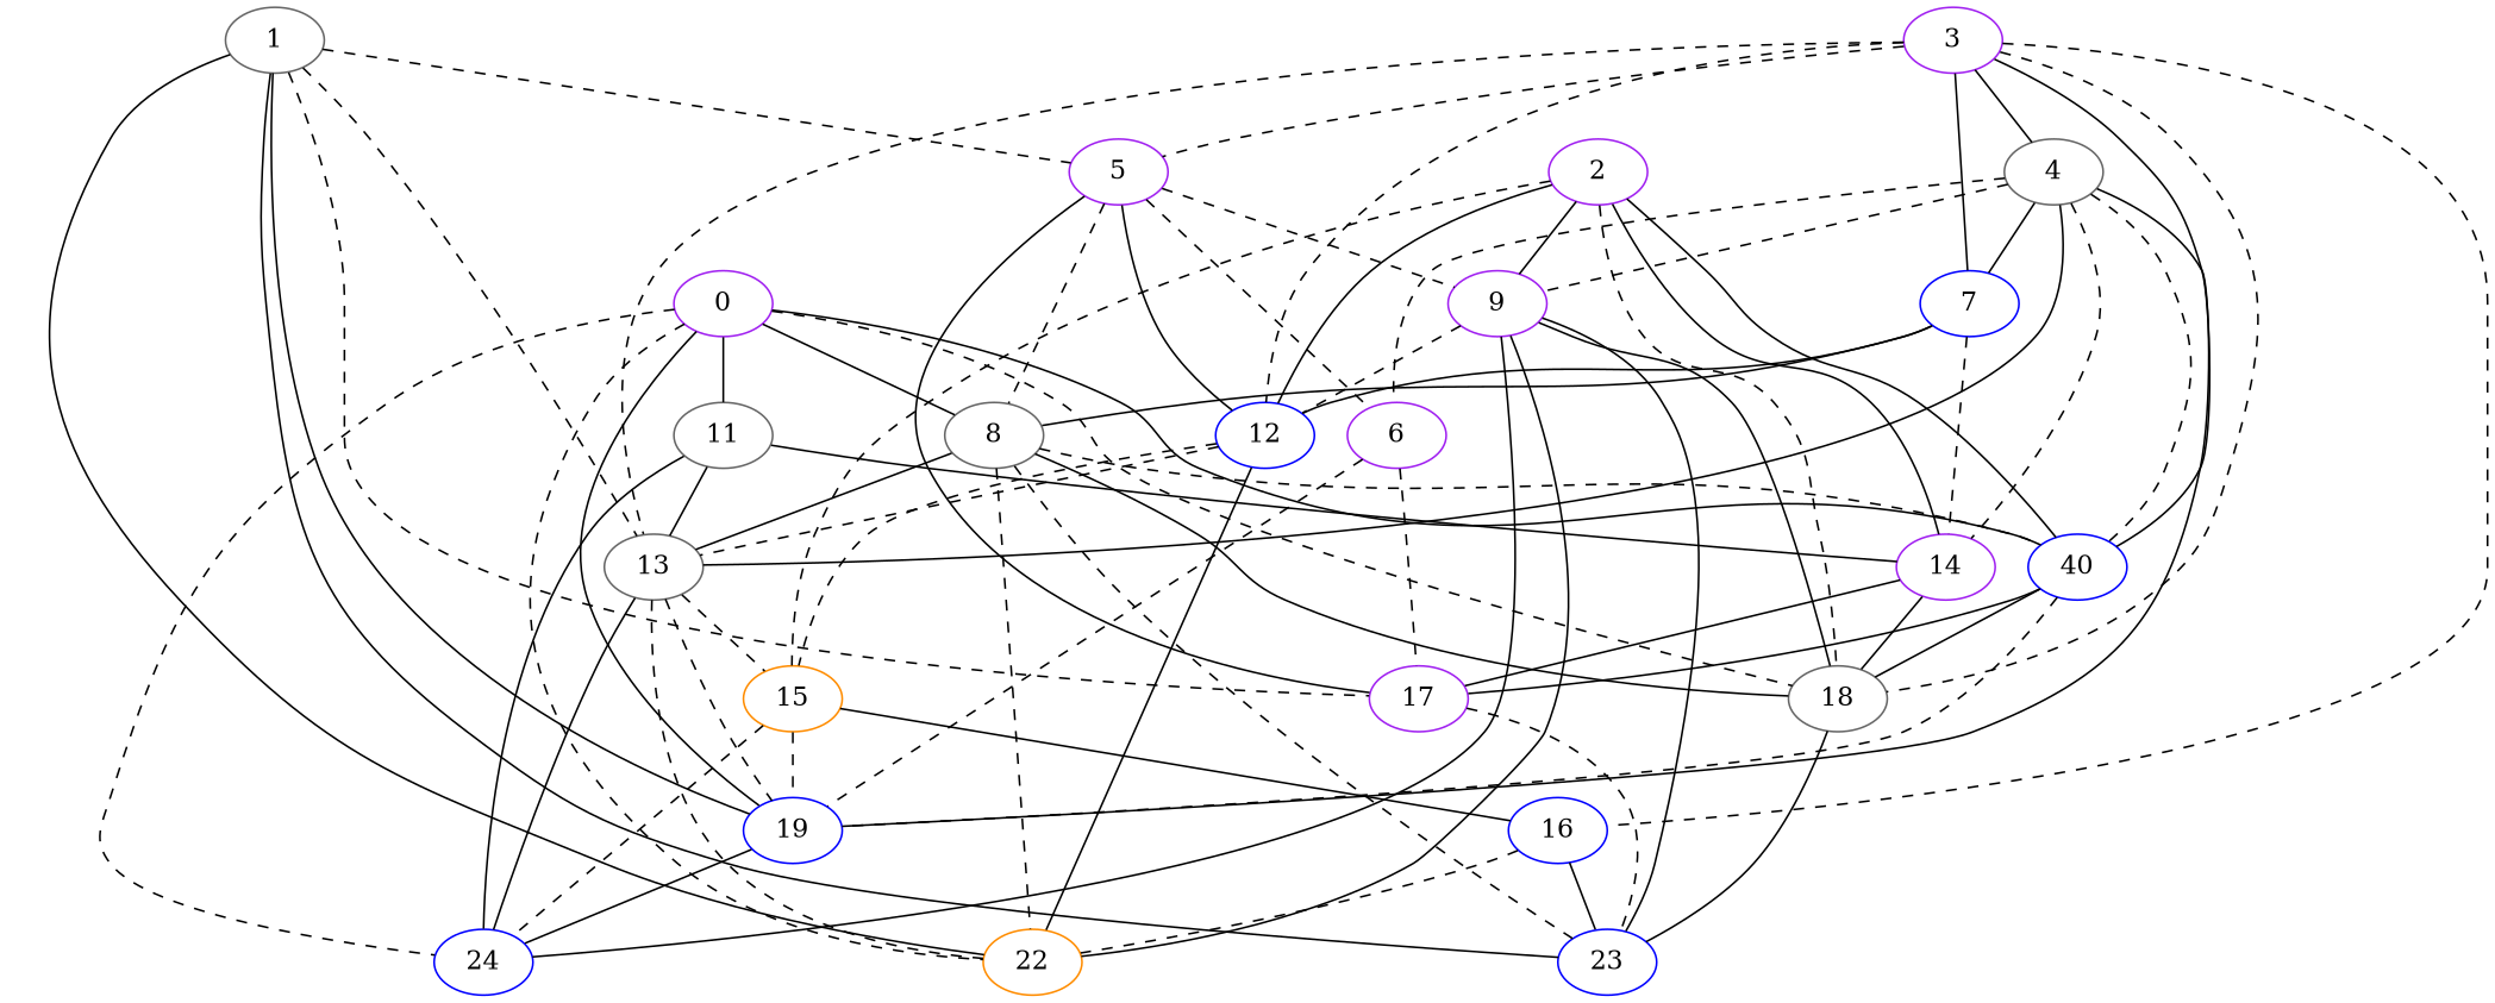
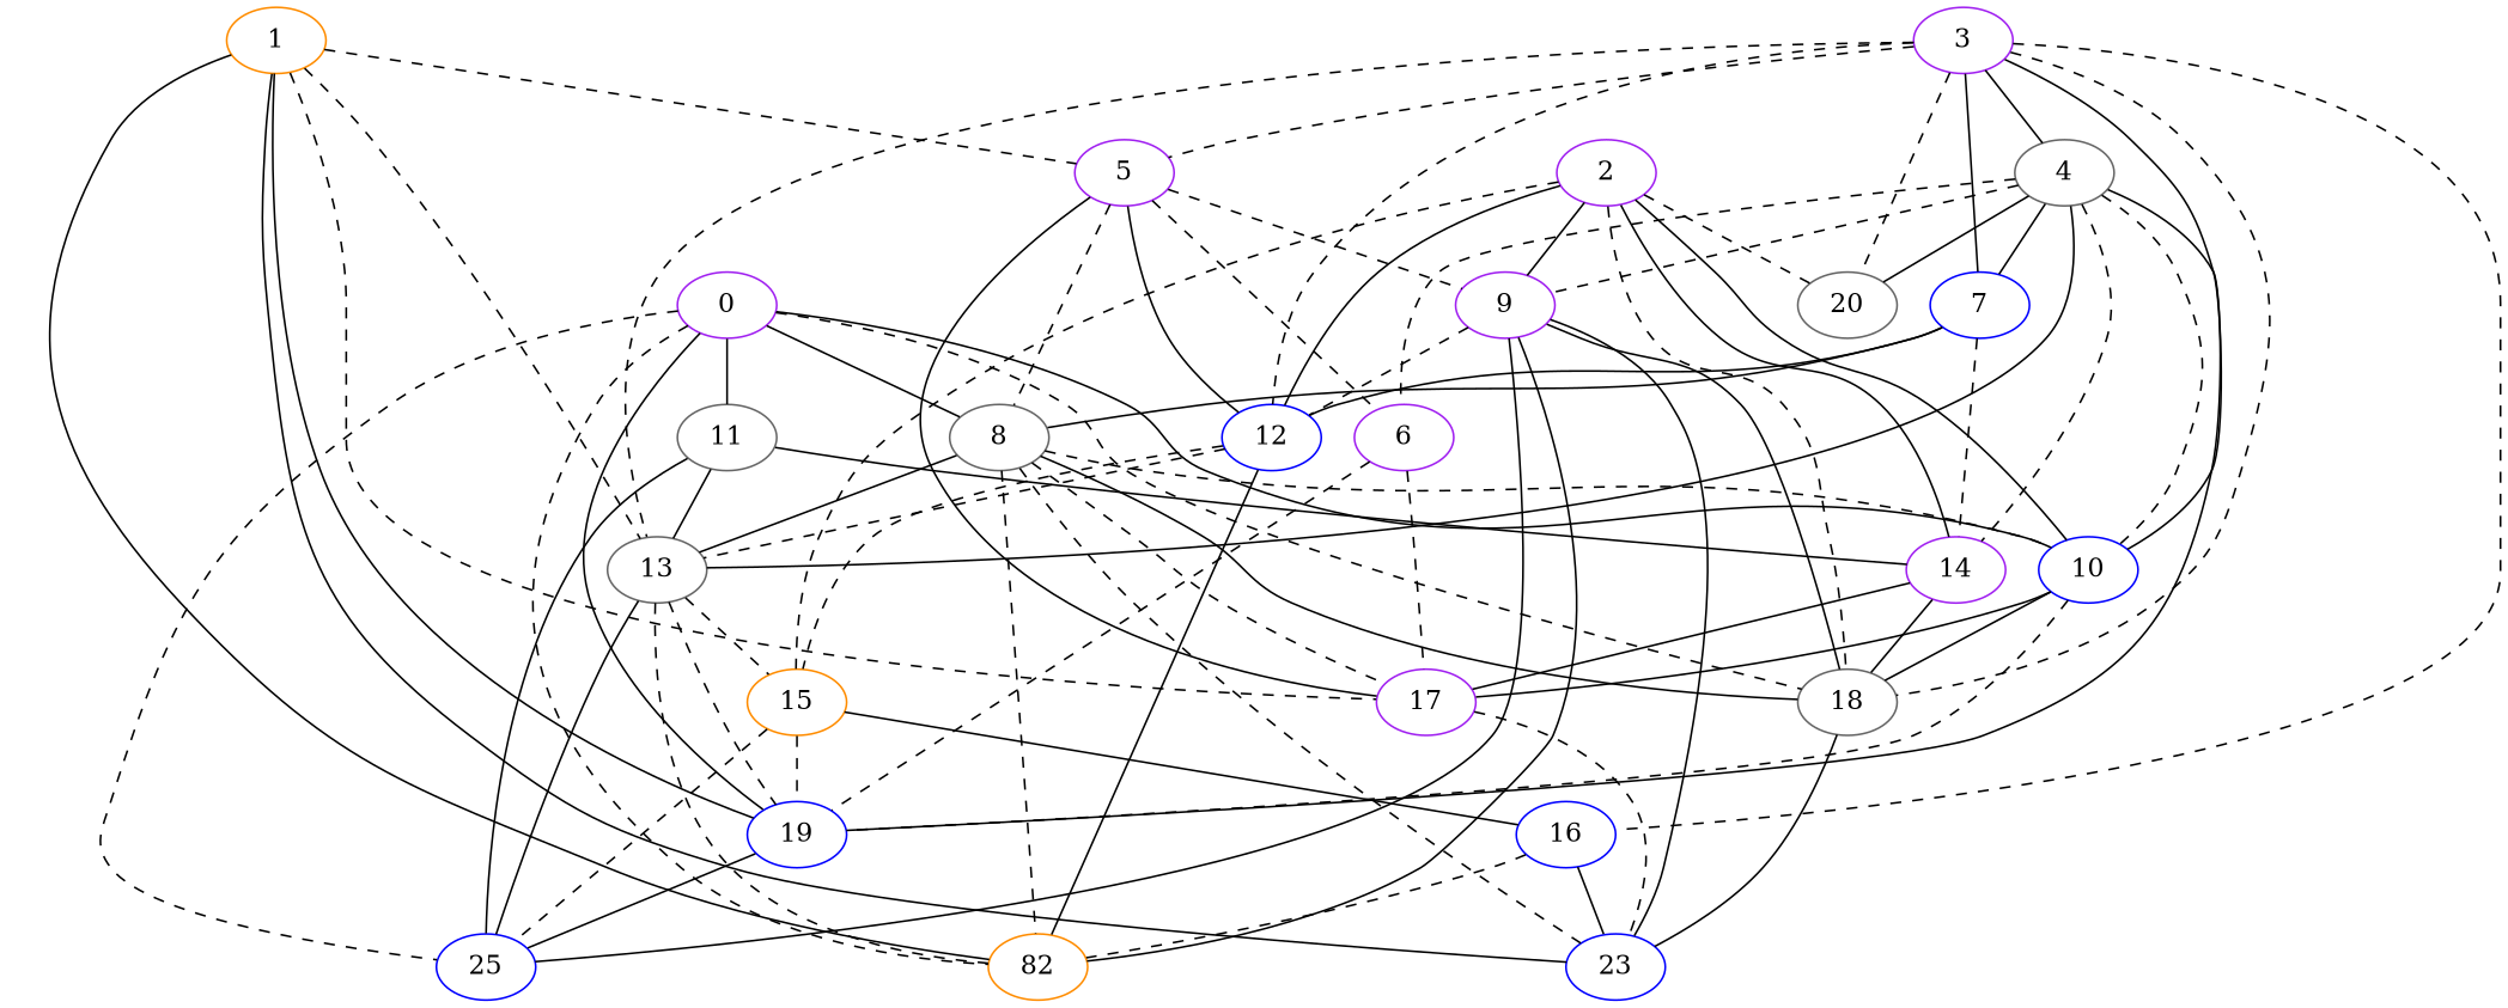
  strict graph {
    node [color=purple]
    edge [is_available=True prob=1.0 style=solid]
    8 [color=gray40]
    0
-   10 [color=blue label=40]
+   10 [color=blue]
    11 [color=gray40]
    18 [color=gray40]
    19 [color=blue]
-   22 [color=darkorange]
-   24 [color=blue]
+   22 [color=darkorange label=82]
+   24 [color=blue label=25]
    13 [color=gray40]
    17
    23 [color=blue]
    14
-   1 [color=gray40]
+   1 [color=darkorange]
    5
    9
    12 [color=blue]
    6
    15 [color=darkorange]
    2
+   20 [color=gray40]
    16 [color=blue]
    3
    4 [color=gray40]
    7 [color=blue]
    8 -- 10 [prob=0.727587179583 style=dashed]
    8 -- 18 [prob=0.142917553421]
    8 -- 22 [prob=0.488807286997 style=dashed]
    8 -- 13 [prob=0.823882010702]
+   8 -- 17 [prob=0.230695215161 style=dashed]
    8 -- 23 [prob=0.521007654349 style=dashed]
    0 -- 8
    0 -- 10 [prob=0.74739226754]
    0 -- 11 [prob=0.403618577524]
    0 -- 18 [prob=0.843436359679 style=dashed]
    0 -- 19
    0 -- 22 [prob=0.824371125137 style=dashed]
    0 -- 24 [prob=0.126558765045 style=dashed]
    10 -- 18 [prob=0.956243202715]
    10 -- 19 [style=dashed]
    10 -- 17
    11 -- 24 [prob=0.608435712984]
    11 -- 13
    11 -- 14 [prob=0.784877367108]
    18 -- 23 [prob=0.239181667133]
    19 -- 24 [prob=0.926118702454]
    13 -- 19 [prob=0.0650442875083 style=dashed]
    13 -- 22 [prob=0.0270176884294 style=dashed]
    13 -- 24 [prob=0.26196559957]
    13 -- 15 [prob=0.264401519045 style=dashed]
    17 -- 23 [prob=0.842015928788 style=dashed]
    14 -- 18
    14 -- 17
    1 -- 19 [prob=0.869335360775]
    1 -- 22 [prob=0.152564668748]
    1 -- 13 [prob=0.160985169749 style=dashed]
    1 -- 17 [style=dashed]
    1 -- 23 [prob=0.0482376798019]
    1 -- 5 [prob=0.386808461592 style=dashed]
    5 -- 8 [prob=0.12665064076 style=dashed]
    5 -- 17 [prob=0.959610052555]
    5 -- 9 [prob=0.121807614355 style=dashed]
    5 -- 12 [prob=0.343078436145]
    5 -- 6 [style=dashed]
    9 -- 18 [prob=0.939915187825]
    9 -- 22 [prob=0.064789427698]
    9 -- 24 [prob=0.890555858289]
    9 -- 23
    9 -- 12 [style=dashed]
    12 -- 22
    12 -- 13 [prob=0.851116202232 style=dashed]
    12 -- 15 [prob=0.207092378976 style=dashed]
    6 -- 19 [prob=0.957222052352 style=dashed]
    6 -- 17 [prob=0.172633402725 style=dashed]
    15 -- 19 [style=dashed]
    15 -- 24 [prob=0.274906401989 style=dashed]
    15 -- 16 [prob=0.101519092922]
    2 -- 10 [prob=0.163034242657]
    2 -- 18 [style=dashed]
    2 -- 14 [prob=0.543825167639]
    2 -- 9 [prob=0.320637362569]
    2 -- 12
    2 -- 15 [style=dashed]
+   2 -- 20 [style=dashed]
    16 -- 22 [prob=0.316357066902 style=dashed]
    16 -- 23
    3 -- 10 [prob=0.335521844675]
    3 -- 18 [prob=0.528982560954 style=dashed]
    3 -- 13 [style=dashed]
    3 -- 5 [prob=0.497909717432 style=dashed]
    3 -- 12 [prob=0.458523102169 style=dashed]
+   3 -- 20 [prob=0.354832307858 style=dashed]
    3 -- 16 [prob=0.0227270202309 style=dashed]
    3 -- 4 [prob=0.865056348089]
    3 -- 7 [prob=0.981742866962]
    4 -- 10 [prob=0.0587007005007 style=dashed]
    4 -- 19
    4 -- 13 [prob=0.203422635674]
    4 -- 14 [style=dashed]
    4 -- 9 [prob=0.192762471116 style=dashed]
    4 -- 6 [prob=0.360804630813 style=dashed]
+   4 -- 20 [prob=0.0503963125207]
    4 -- 7
    7 -- 8
    7 -- 14 [prob=0.239882930158 style=dashed]
    7 -- 12 [prob=0.962871213432]
  }
